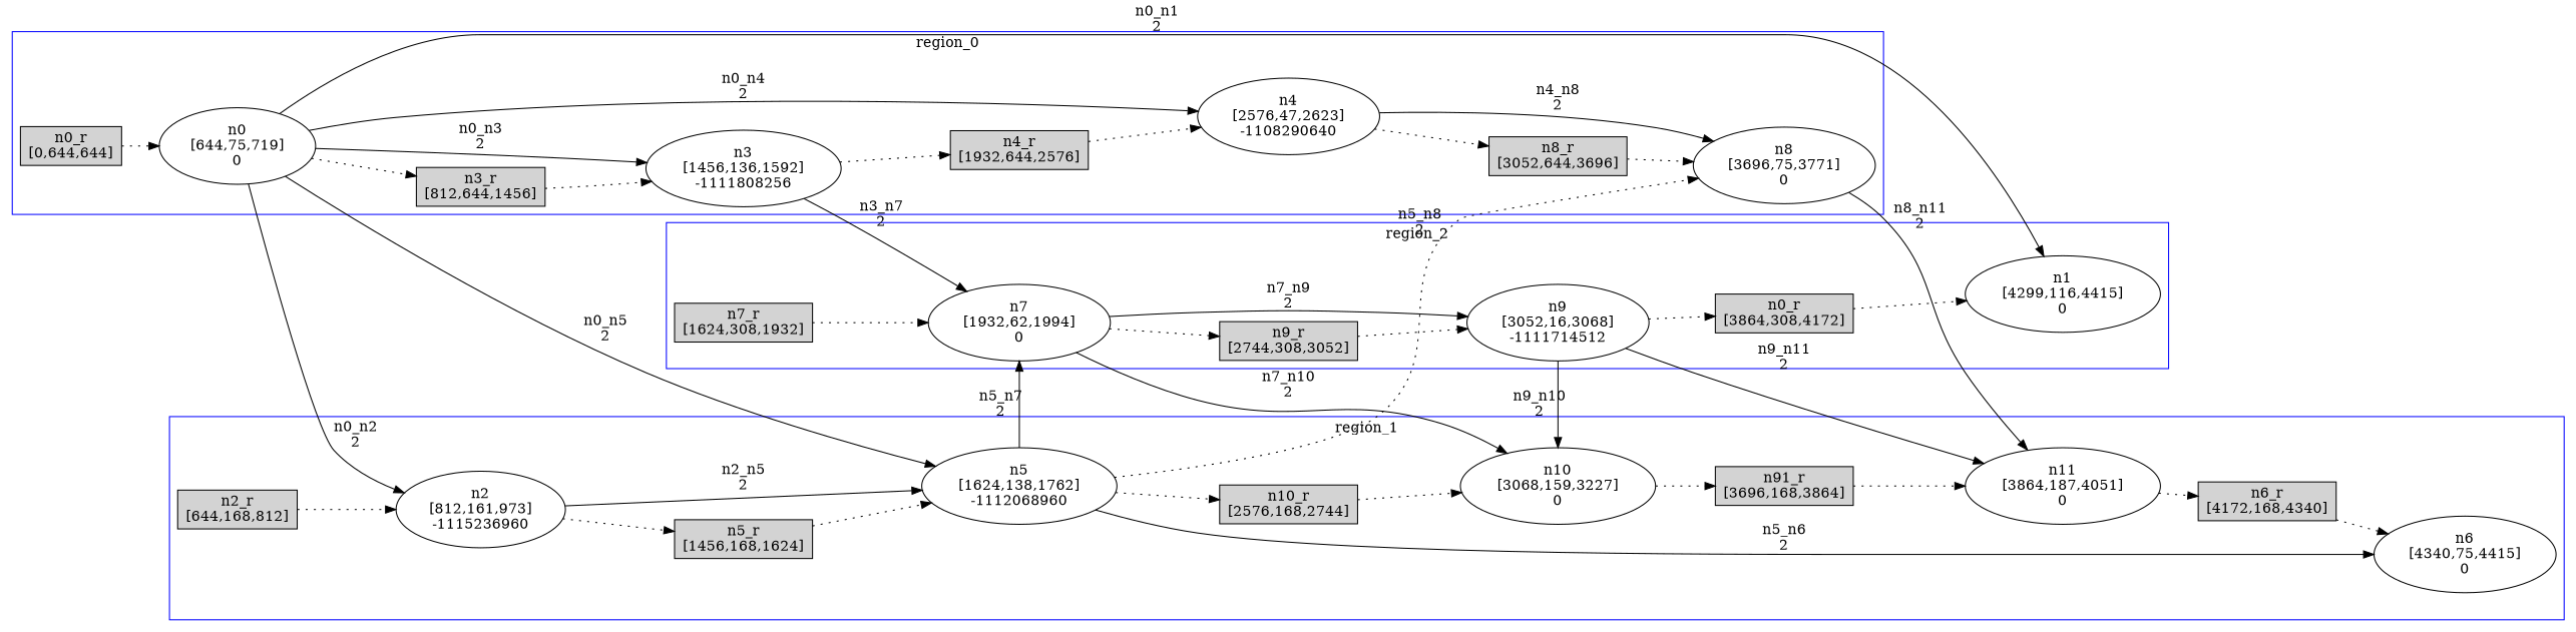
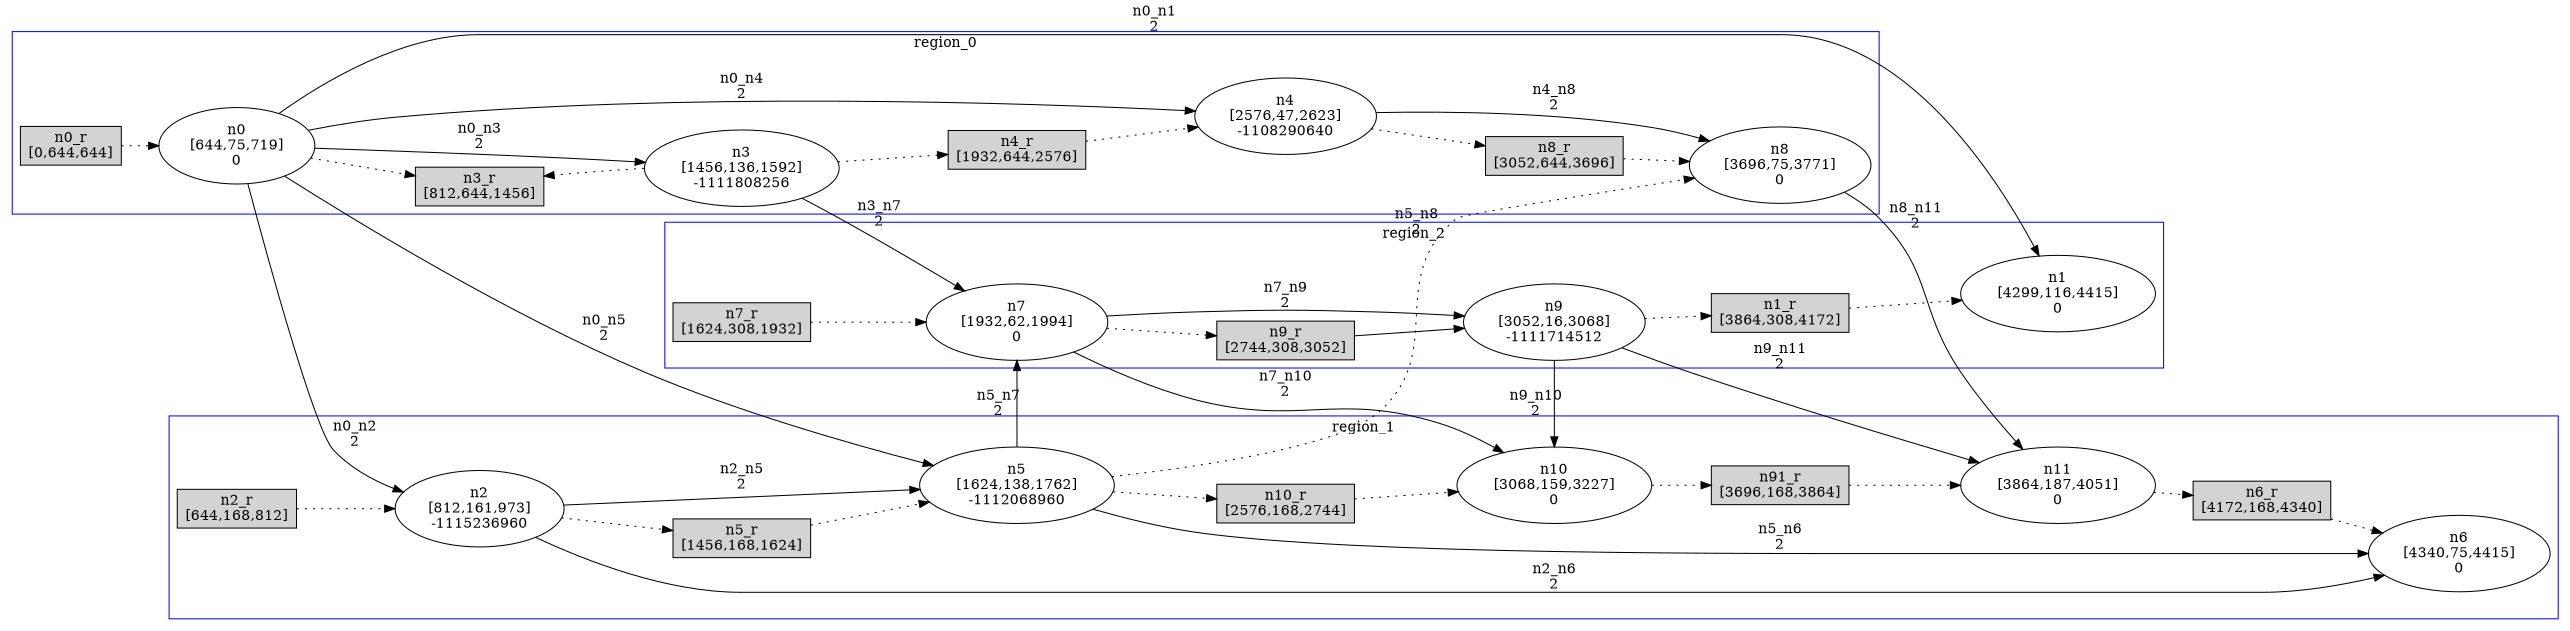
  digraph {
    rankdir=LR
    edge [style=dotted]
    n1 [label="n0_r\n[0,644,644]" shape=box style=filled]
    n2 [label="n0\n[644,75,719]\n0"]
    n3 [label="n3_r\n[812,644,1456]" shape=box style=filled]
    n4 [label="n3\n[1456,136,1592]\n-1111808256"]
    n5 [label="n4_r\n[1932,644,2576]" shape=box style=filled]
    n6 [label="n4\n[2576,47,2623]\n-1108290640"]
    n7 [label="n8_r\n[3052,644,3696]" shape=box style=filled]
    n8 [label="n8\n[3696,75,3771]\n0"]
    n9 [label="n2_r\n[644,168,812]" shape=box style=filled]
    n10 [label="n2\n[812,161,973]\n-1115236960"]
    n11 [label="n5_r\n[1456,168,1624]" shape=box style=filled]
    n12 [label="n5\n[1624,138,1762]\n-1112068960"]
    n13 [label="n10_r\n[2576,168,2744]" shape=box style=filled]
    n14 [label="n10\n[3068,159,3227]\n0"]
    n15 [label="n91_r\n[3696,168,3864]" shape=box style=filled]
    n16 [label="n11\n[3864,187,4051]\n0"]
    n17 [label="n6_r\n[4172,168,4340]" shape=box style=filled]
    n18 [label="n6\n[4340,75,4415]\n0"]
    n19 [label="n7_r\n[1624,308,1932]" shape=box style=filled]
    n20 [label="n7\n[1932,62,1994]\n0"]
    n21 [label="n9_r\n[2744,308,3052]" shape=box style=filled]
    n22 [label="n9\n[3052,16,3068]\n-1111714512"]
-   n23 [label="n0_r\n[3864,308,4172]" shape=box style=filled]
+   n23 [label="n1_r\n[3864,308,4172]" shape=box style=filled]
    n24 [label="n1\n[4299,116,4415]\n0"]
    subgraph cluster_1 {
      color=blue
      label=region_0
      stytle=filled
      n1
      n2
      n3
      n4
      n5
      n6
      n7
      n8
    }
    subgraph cluster_2 {
      color=blue
      label=region_1
      stytle=filled
      n9
      n10
      n11
      n12
      n13
      n14
      n15
      n16
      n17
      n18
    }
    subgraph cluster_3 {
      color=blue
      label=region_2
      stytle=filled
      n19
      n20
      n21
      n22
      n23
      n24
    }
    n1 -> n2
    n2 -> n3
    n2 -> n4 [label="n0_n3\n2" style=""]
    n2 -> n6 [label="n0_n4\n2" style=""]
    n2 -> n10 [label="n0_n2\n2" style=""]
    n2 -> n12 [label="n0_n5\n2" style=""]
    n2 -> n24 [label="n0_n1\n2" style=""]
-   n3 -> n4
+   n4 -> n3
    n4 -> n5
    n4 -> n20 [label="n3_n7\n2" style=""]
    n5 -> n6
    n6 -> n7
    n6 -> n8 [label="n4_n8\n2" style=""]
    n7 -> n8
    n8 -> n16 [label="n8_n11\n2" style=""]
    n9 -> n10
    n10 -> n11
    n10 -> n12 [label="n2_n5\n2" style=""]
+   n10 -> n18 [label="n2_n6\n2" style=""]
    n11 -> n12
    n12 -> n8 [label="n5_n8\n2"]
    n12 -> n13
    n12 -> n18 [label="n5_n6\n2" style=""]
    n12 -> n20 [label="n5_n7\n2" style=""]
    n13 -> n14
    n14 -> n15
    n15 -> n16
    n16 -> n17
    n17 -> n18
    n19 -> n20
    n20 -> n14 [label="n7_n10\n2" style=""]
    n20 -> n21
    n20 -> n22 [label="n7_n9\n2" style=""]
-   n21 -> n22
+   n21 -> n22 [style=solid]
    n22 -> n14 [label="n9_n10\n2" style=""]
    n22 -> n16 [label="n9_n11\n2" style=""]
    n22 -> n23
    n23 -> n24
  }
